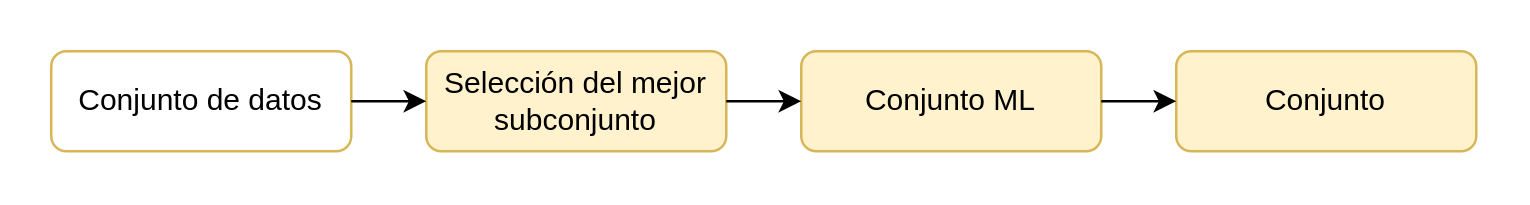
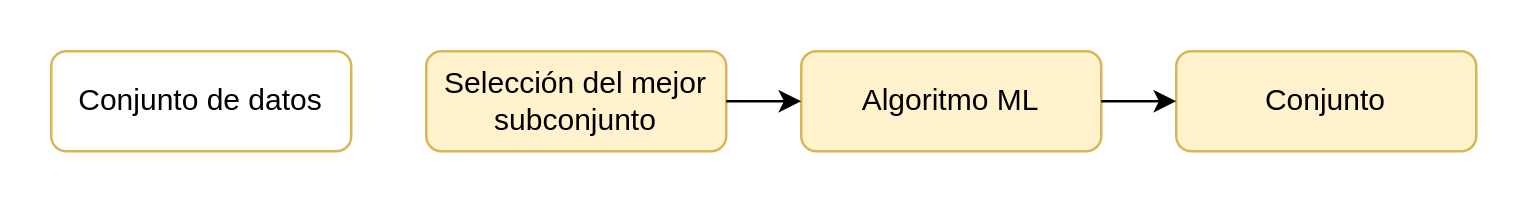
  <mxCell id="0" />
  <mxCell id="1" parent="0" />
  <mxCell id="2" value="" style="group" vertex="1" connectable="0" parent="1"><mxGeometry x="20" y="20" width="570" height="40" as="geometry" /></mxCell>
  <mxCell id="3" value="Conjunto de datos" style="rounded=1;whiteSpace=wrap;html=1;fontSize=12;glass=0;strokeWidth=1;shadow=0;fillColor=#ffffff;strokeColor=#d6b656;" parent="2" vertex="1"><mxGeometry width="120" height="40" as="geometry" /></mxCell>
  <mxCell id="4" value="Selección del mejor subconjunto" style="rounded=1;whiteSpace=wrap;html=1;fontSize=12;glass=0;strokeWidth=1;shadow=0;fillColor=#fff2cc;strokeColor=#d6b656;" parent="2" vertex="1"><mxGeometry x="150" width="120" height="40" as="geometry" /></mxCell>
- <mxCell id="5" value="" style="endArrow=classic;html=1;rounded=0;exitX=1;exitY=0.5;exitDx=0;exitDy=0;entryX=0;entryY=0.5;entryDx=0;entryDy=0;" edge="1" parent="2" source="3" target="4"><mxGeometry width="50" height="50" relative="1" as="geometry"><mxPoint x="350" y="240" as="sourcePoint" /><mxPoint x="400" y="190" as="targetPoint" /></mxGeometry></mxCell>
- <mxCell id="6" value="Conjunto ML" style="rounded=1;whiteSpace=wrap;html=1;fontSize=12;glass=0;strokeWidth=1;shadow=0;fillColor=#fff2cc;strokeColor=#d6b656;" vertex="1" parent="2"><mxGeometry x="300" width="120" height="40" as="geometry" /></mxCell>
+ <mxCell id="6" value="Algoritmo ML" style="rounded=1;whiteSpace=wrap;html=1;fontSize=12;glass=0;strokeWidth=1;shadow=0;fillColor=#fff2cc;strokeColor=#d6b656;" vertex="1" parent="2"><mxGeometry x="300" width="120" height="40" as="geometry" /></mxCell>
  <mxCell id="7" value="Conjunto" style="rounded=1;whiteSpace=wrap;html=1;fontSize=12;glass=0;strokeWidth=1;shadow=0;fillColor=#fff2cc;strokeColor=#d6b656;" vertex="1" parent="2"><mxGeometry x="450" width="120" height="40" as="geometry" /></mxCell>
  <mxCell id="8" value="" style="endArrow=classic;html=1;rounded=0;exitX=1;exitY=0.5;exitDx=0;exitDy=0;entryX=0;entryY=0.5;entryDx=0;entryDy=0;" edge="1" parent="2" source="6" target="7"><mxGeometry width="50" height="50" relative="1" as="geometry"><mxPoint x="130" y="30" as="sourcePoint" /><mxPoint x="160" y="30" as="targetPoint" /></mxGeometry></mxCell>
  <mxCell id="9" value="" style="endArrow=classic;html=1;rounded=0;exitX=1;exitY=0.5;exitDx=0;exitDy=0;entryX=0;entryY=0.5;entryDx=0;entryDy=0;" edge="1" parent="2" source="4" target="6"><mxGeometry width="50" height="50" relative="1" as="geometry"><mxPoint x="130" y="30" as="sourcePoint" /><mxPoint x="160" y="30" as="targetPoint" /></mxGeometry></mxCell>
